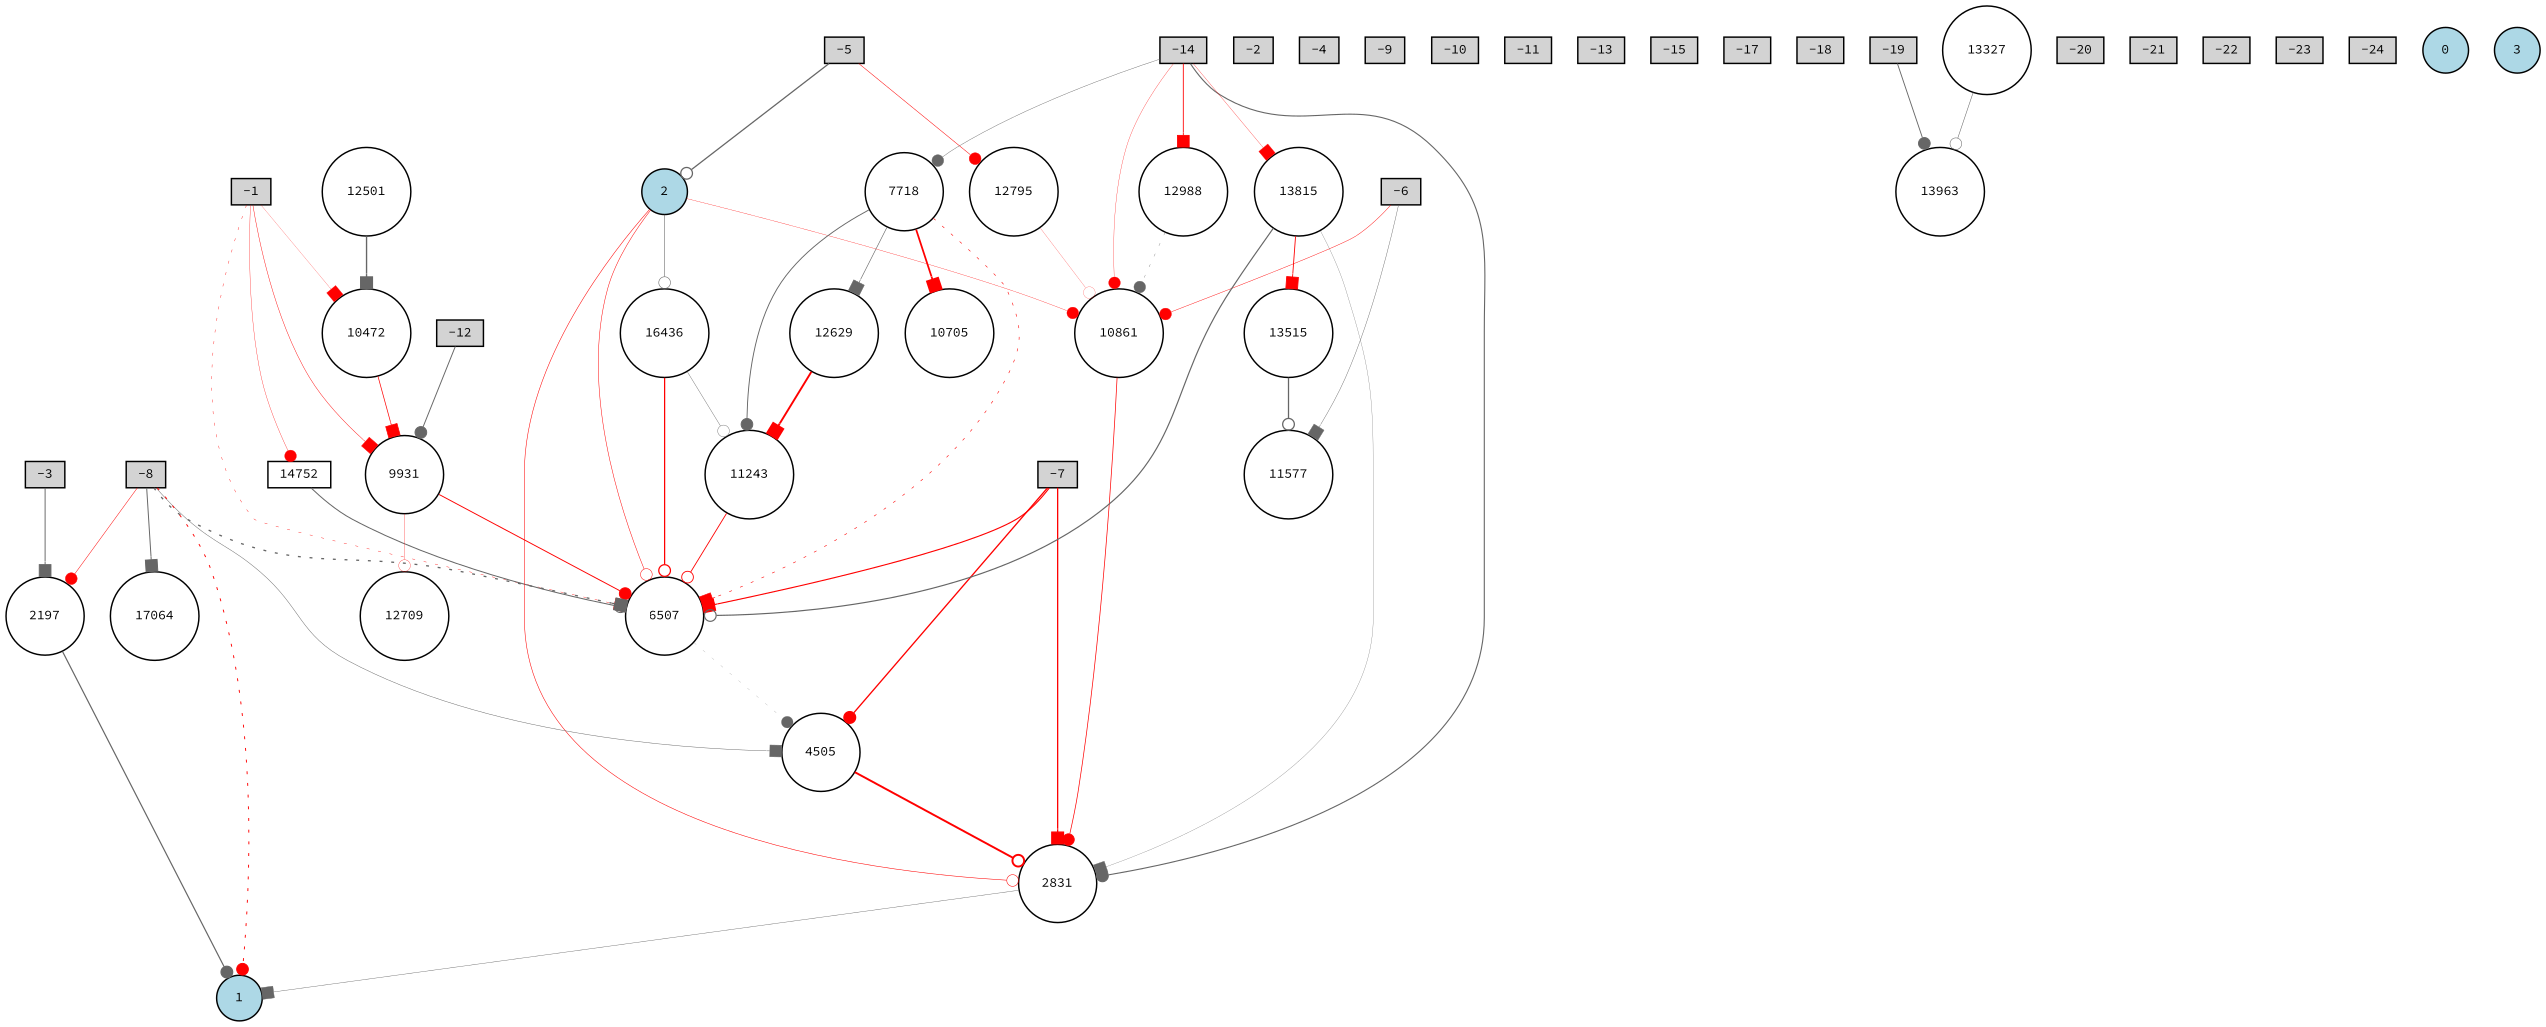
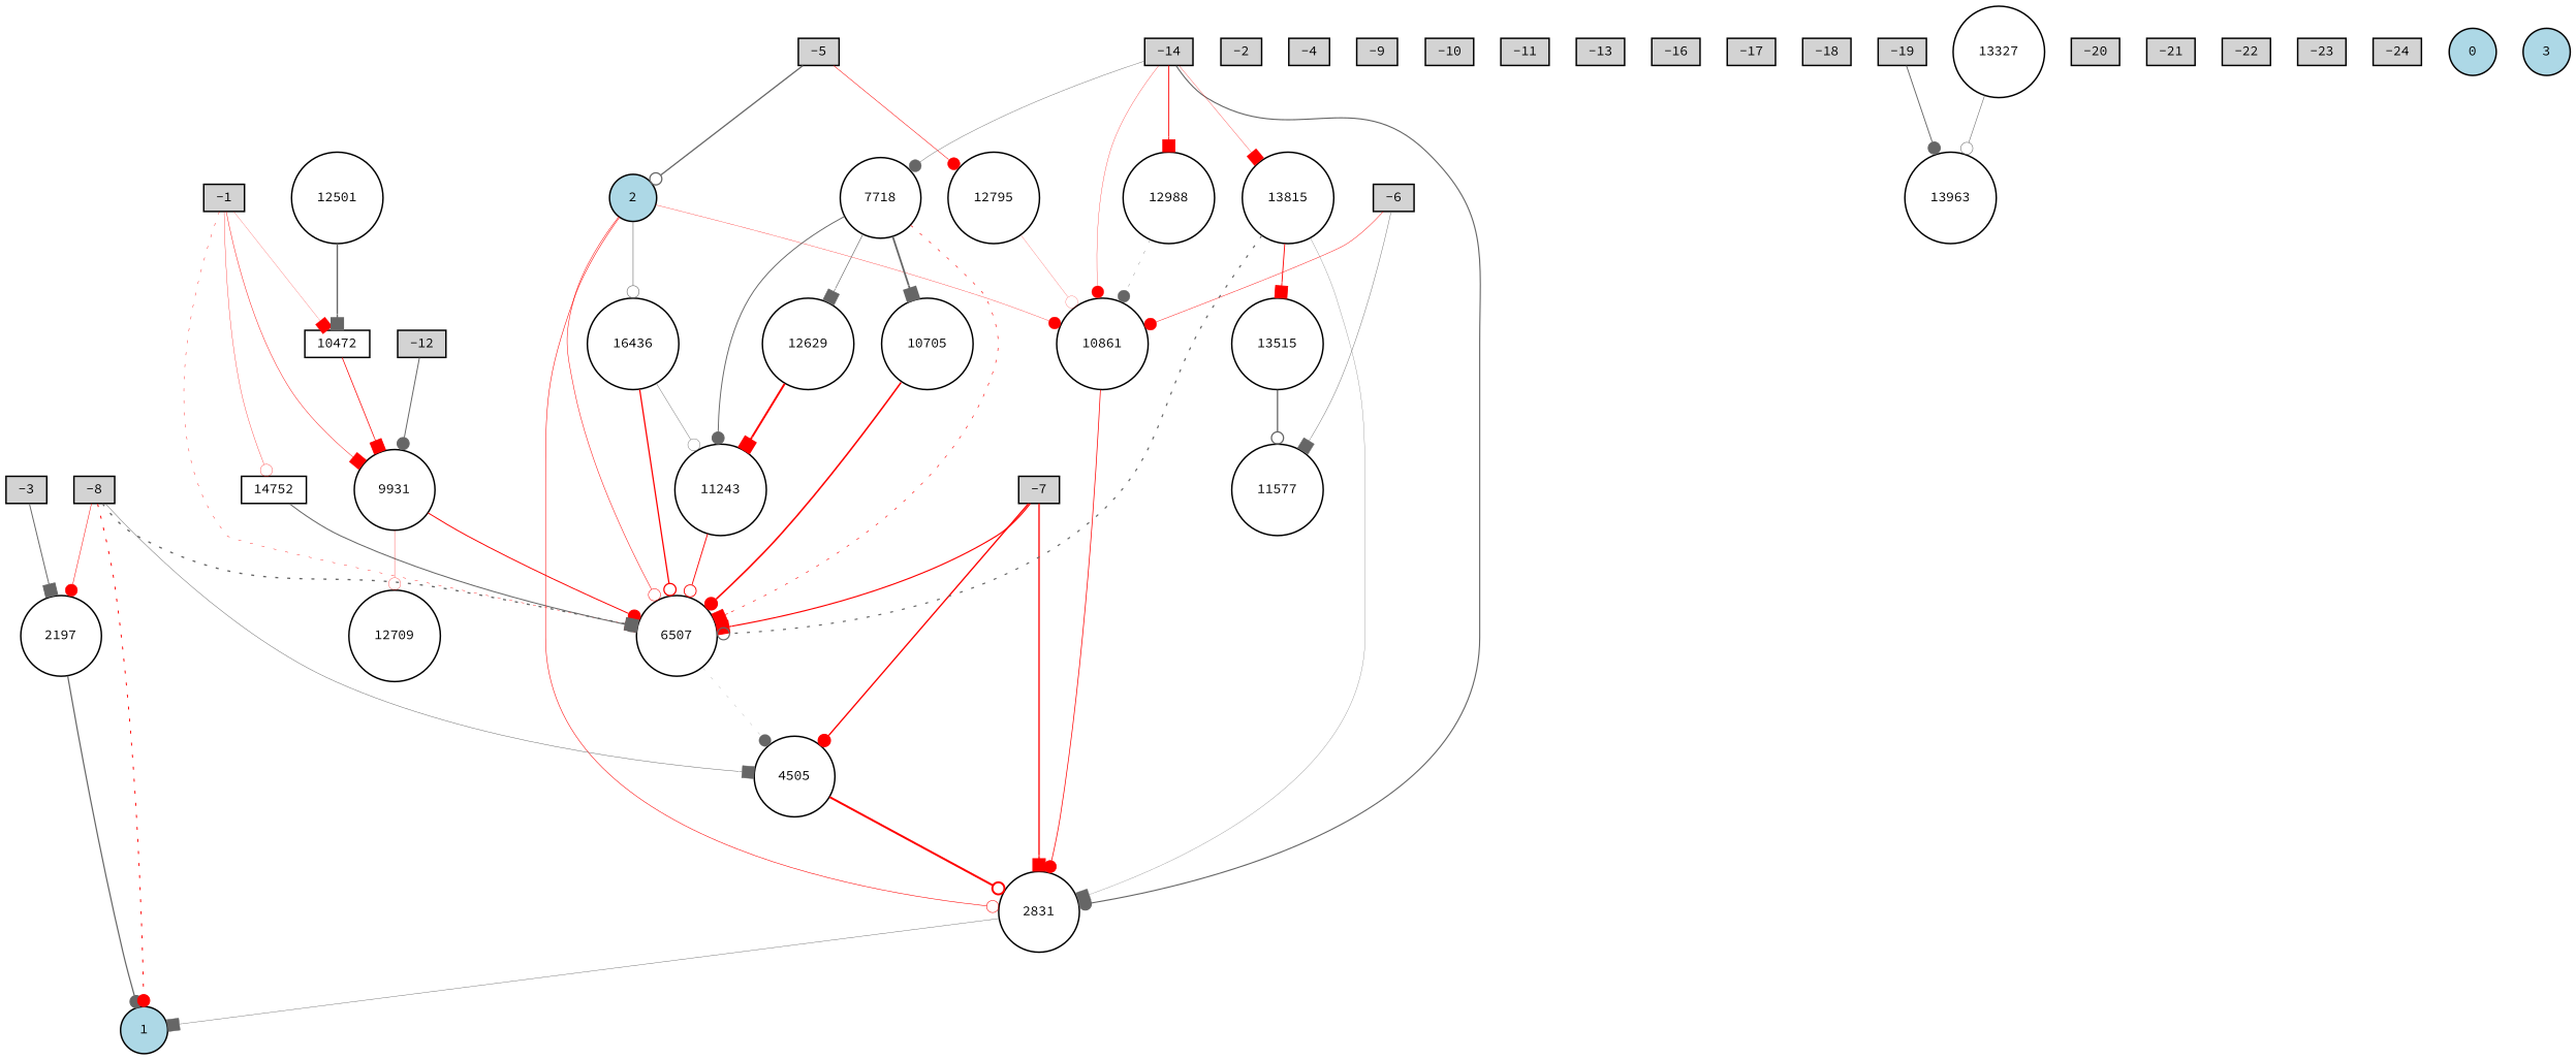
  digraph {
    fontname="Source Code Pro"
    node [fillcolor=lightgray fontname="Source Code Pro" fontsize=9 shape=circle style=filled]
    edge [arrowhead=box color=red fontname="Source Code Pro" style=solid]
    -1 [height=0.2 shape=box width=0.2]
    14752 [fillcolor=white height=0.2 shape=box width=0.2]
    9931 [fillcolor=white height=0.2 width=0.2]
-   10472 [fillcolor=white height=0.2 width=0.2]
+   10472 [fillcolor=white height=0.2 shape=box width=0.2]
    6507 [fillcolor=white height=0.2 width=0.2]
    12709 [fillcolor=white height=0.2 width=0.2]
    4505 [fillcolor=white height=0.2 width=0.2]
    -2 [height=0.2 shape=box width=0.2]
    -3 [height=0.2 shape=box width=0.2]
    2197 [fillcolor=white height=0.2 width=0.2]
    1 [fillcolor=lightblue height=0.2 width=0.2]
    -4 [height=0.2 shape=box width=0.2]
    -5 [height=0.2 shape=box width=0.2]
    2 [fillcolor=lightblue height=0.2 width=0.2]
    12795 [fillcolor=white height=0.2 width=0.2]
    10861 [fillcolor=white height=0.2 width=0.2]
    2831 [fillcolor=white height=0.2 width=0.2]
    16436 [fillcolor=white height=0.2 width=0.2]
    -6 [height=0.2 shape=box width=0.2]
    11577 [fillcolor=white height=0.2 width=0.2]
    -7 [height=0.2 shape=box width=0.2]
    -8 [height=0.2 shape=box width=0.2]
-   17064 [fillcolor=white height=0.2 width=0.2]
    -9 [height=0.2 shape=box width=0.2]
    -10 [height=0.2 shape=box width=0.2]
    -11 [height=0.2 shape=box width=0.2]
    -12 [height=0.2 shape=box width=0.2]
    -13 [height=0.2 shape=box width=0.2]
    -14 [height=0.2 shape=box width=0.2]
    7718 [fillcolor=white height=0.2 width=0.2]
    12988 [fillcolor=white height=0.2 width=0.2]
    13815 [fillcolor=white height=0.2 width=0.2]
    11243 [fillcolor=white height=0.2 width=0.2]
    10705 [fillcolor=white height=0.2 width=0.2]
    12629 [fillcolor=white height=0.2 width=0.2]
    13515 [fillcolor=white height=0.2 width=0.2]
-   -15 [height=0.2 shape=box width=0.2]
+   -16 [height=0.2 shape=box width=0.2]
    -17 [height=0.2 shape=box width=0.2]
    -18 [height=0.2 shape=box width=0.2]
    -19 [height=0.2 shape=box width=0.2]
    13963 [fillcolor=white height=0.2 width=0.2]
    -20 [height=0.2 shape=box width=0.2]
    -21 [height=0.2 shape=box width=0.2]
    -22 [height=0.2 shape=box width=0.2]
    -23 [height=0.2 shape=box width=0.2]
    -24 [height=0.2 shape=box width=0.2]
    0 [fillcolor=lightblue height=0.2 width=0.2]
    3 [fillcolor=lightblue height=0.2 width=0.2]
    13327 [fillcolor=white height=0.2 width=0.2]
    12501 [fillcolor=white height=0.2 width=0.2]
-   -1 -> 14752 [arrowhead=dot penwidth=0.21502708914932384]
+   -1 -> 14752 [arrowhead=odot penwidth=0.21502708914932384]
    -1 -> 9931 [penwidth=0.2921055448652021]
    -1 -> 10472 [penwidth=0.1346213108895183]
    -1 -> 6507 [penwidth=0.25811174474654647 style=dotted]
    14752 -> 6507 [arrowhead=odot color=gray40 penwidth=0.6897365251500367]
    9931 -> 6507 [arrowhead=dot penwidth=0.6501000100652463]
    9931 -> 12709 [arrowhead=odot penwidth=0.1994442277799569]
    10472 -> 9931 [penwidth=0.48239135154902213]
    6507 -> 4505 [arrowhead=dot color=gray40 penwidth=0.1267177650921715 style=dotted]
    4505 -> 2831 [arrowhead=odot penwidth=1.3311212730527546]
    -3 -> 2197 [color=gray40 penwidth=0.6502755175577629]
    2197 -> 1 [arrowhead=dot color=gray40 penwidth=0.8145629997171433]
    -5 -> 2 [arrowhead=odot color=gray40 penwidth=0.871623989165427]
    -5 -> 12795 [arrowhead=dot penwidth=0.3401509256403811]
    2 -> 6507 [arrowhead=odot penwidth=0.3307548572621134]
    2 -> 10861 [arrowhead=dot penwidth=0.20001179135389005]
    2 -> 2831 [arrowhead=odot penwidth=0.36074723339634085]
    2 -> 16436 [arrowhead=odot color=gray40 penwidth=0.38603706039798513]
    12795 -> 10861 [arrowhead=odot penwidth=0.1360298929485665]
    10861 -> 2831 [arrowhead=dot penwidth=0.48712232461710037]
    2831 -> 1 [color=gray40 penwidth=0.28236047066795433]
    16436 -> 6507 [arrowhead=odot penwidth=0.8526647473248938]
    16436 -> 11243 [arrowhead=odot color=gray40 penwidth=0.27763414622737703]
    -6 -> 10861 [arrowhead=dot penwidth=0.28855378443664137]
    -6 -> 11577 [color=gray40 penwidth=0.28578247739503826]
    -7 -> 6507 [penwidth=0.7676703504039316]
    -7 -> 4505 [arrowhead=dot penwidth=0.9081822597018601]
    -7 -> 2831 [penwidth=0.8871025213027458]
    -8 -> 6507 [color=gray40 penwidth=0.9105882282117387 style=dotted]
    -8 -> 4505 [color=gray40 penwidth=0.31357192324427774]
    -8 -> 2197 [arrowhead=dot penwidth=0.32569962272383257]
    -8 -> 1 [arrowhead=dot penwidth=0.6398127065414723 style=dotted]
-   -8 -> 17064 [color=gray40 penwidth=0.6673434406042317]
    -12 -> 9931 [arrowhead=dot color=gray40 penwidth=0.6581670700565875]
    -14 -> 10861 [arrowhead=dot penwidth=0.1939397599247085]
    -14 -> 2831 [arrowhead=dot color=gray40 penwidth=0.7552634186469123]
    -14 -> 7718 [arrowhead=dot color=gray40 penwidth=0.2818062032071311]
    -14 -> 12988 [penwidth=0.5803491304319965]
    -14 -> 13815 [penwidth=0.19362309255683213]
    7718 -> 6507 [penwidth=0.3934823061486882 style=dotted]
    7718 -> 11243 [arrowhead=dot color=gray40 penwidth=0.637927520710394]
-   7718 -> 10705 [penwidth=1.204715251727063]
+   7718 -> 10705 [color=gray40 penwidth=1.204715251727063]
    7718 -> 12629 [color=gray40 penwidth=0.42215354060436727]
    12988 -> 10861 [arrowhead=dot color=gray40 penwidth=0.22258137858668986 style=dotted]
-   13815 -> 6507 [arrowhead=odot color=gray40 penwidth=0.803341558899254]
+   13815 -> 6507 [arrowhead=odot color=gray40 penwidth=0.803341558899254 style=dotted]
    13815 -> 2831 [color=gray40 penwidth=0.18936548789991717]
    13815 -> 13515 [penwidth=0.5950578063080947]
    11243 -> 6507 [arrowhead=odot penwidth=0.5973737996581342]
+   10705 -> 6507 [arrowhead=dot penwidth=1.047290111280313]
    12629 -> 11243 [penwidth=1.3045813925556073]
    13515 -> 11577 [arrowhead=odot color=gray40 penwidth=0.8766630217625219]
    -19 -> 13963 [arrowhead=dot color=gray40 penwidth=0.6201639731098864]
    13327 -> 13963 [arrowhead=odot color=gray40 penwidth=0.3620508269582978]
    12501 -> 10472 [color=gray40 penwidth=0.9372216062253516]
  }
